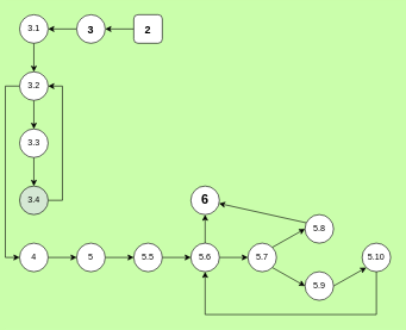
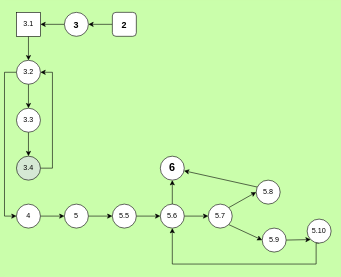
  <mxCell id="0" />
  <mxCell id="1" parent="0" />
  <mxCell id="2" style="edgeStyle=orthogonalEdgeStyle;rounded=0;orthogonalLoop=1;jettySize=auto;html=1;exitX=0;exitY=0.5;exitDx=0;exitDy=0;entryX=1;entryY=0.5;entryDx=0;entryDy=0;" edge="1" parent="1" source="3" target="5"><mxGeometry relative="1" as="geometry" /></mxCell>
  <mxCell id="3" value="&lt;font style=&quot;font-size: 15px;&quot;&gt;&lt;b&gt;2&lt;/b&gt;&lt;/font&gt;" style="whiteSpace=wrap;html=1;aspect=fixed;rounded=1;" vertex="1" parent="1"><mxGeometry x="180" y="20" width="40" height="40" as="geometry" /></mxCell>
  <mxCell id="4" style="edgeStyle=orthogonalEdgeStyle;rounded=0;orthogonalLoop=1;jettySize=auto;html=1;exitX=0;exitY=0.5;exitDx=0;exitDy=0;entryX=1;entryY=0.5;entryDx=0;entryDy=0;" edge="1" parent="1" source="5" target="7"><mxGeometry relative="1" as="geometry" /></mxCell>
  <mxCell id="5" value="&lt;font style=&quot;font-size: 15px;&quot;&gt;&lt;b&gt;3&lt;/b&gt;&lt;/font&gt;" style="ellipse;whiteSpace=wrap;html=1;aspect=fixed;" vertex="1" parent="1"><mxGeometry x="100" y="20" width="40" height="40" as="geometry" /></mxCell>
  <mxCell id="6" style="edgeStyle=orthogonalEdgeStyle;rounded=0;orthogonalLoop=1;jettySize=auto;html=1;exitX=0.5;exitY=1;exitDx=0;exitDy=0;entryX=0.5;entryY=0;entryDx=0;entryDy=0;" edge="1" parent="1" source="7" target="10"><mxGeometry relative="1" as="geometry" /></mxCell>
- <mxCell id="7" value="3.1" style="ellipse;whiteSpace=wrap;html=1;aspect=fixed;" vertex="1" parent="1"><mxGeometry x="20" y="20" width="40" height="40" as="geometry" /></mxCell>
+ <mxCell id="7" value="3.1" style="whiteSpace=wrap;html=1;aspect=fixed;rounded=0;" vertex="1" parent="1"><mxGeometry x="20" y="20" width="40" height="40" as="geometry" /></mxCell>
  <mxCell id="8" style="edgeStyle=orthogonalEdgeStyle;rounded=0;orthogonalLoop=1;jettySize=auto;html=1;exitX=0;exitY=0.5;exitDx=0;exitDy=0;entryX=0;entryY=0.5;entryDx=0;entryDy=0;" edge="1" parent="1" source="10" target="16"><mxGeometry relative="1" as="geometry" /></mxCell>
  <mxCell id="9" style="edgeStyle=orthogonalEdgeStyle;rounded=0;orthogonalLoop=1;jettySize=auto;html=1;exitX=0.5;exitY=1;exitDx=0;exitDy=0;entryX=0.5;entryY=0;entryDx=0;entryDy=0;" edge="1" parent="1" source="10" target="12"><mxGeometry relative="1" as="geometry" /></mxCell>
  <mxCell id="10" value="3.2" style="ellipse;whiteSpace=wrap;html=1;aspect=fixed;" vertex="1" parent="1"><mxGeometry x="20" y="100" width="40" height="40" as="geometry" /></mxCell>
  <mxCell id="11" style="edgeStyle=orthogonalEdgeStyle;rounded=0;orthogonalLoop=1;jettySize=auto;html=1;exitX=0.5;exitY=1;exitDx=0;exitDy=0;" edge="1" parent="1" source="12" target="14"><mxGeometry relative="1" as="geometry" /></mxCell>
  <mxCell id="12" value="3.3" style="ellipse;whiteSpace=wrap;html=1;aspect=fixed;" vertex="1" parent="1"><mxGeometry x="20" y="180" width="40" height="40" as="geometry" /></mxCell>
  <mxCell id="13" style="edgeStyle=orthogonalEdgeStyle;rounded=0;orthogonalLoop=1;jettySize=auto;html=1;exitX=1;exitY=0.5;exitDx=0;exitDy=0;entryX=1;entryY=0.5;entryDx=0;entryDy=0;" edge="1" parent="1" source="14" target="10"><mxGeometry relative="1" as="geometry" /></mxCell>
  <mxCell id="14" value="3.4" style="ellipse;whiteSpace=wrap;html=1;aspect=fixed;fillColor=#d5e8d4;" vertex="1" parent="1"><mxGeometry x="20" y="260" width="40" height="40" as="geometry" /></mxCell>
  <mxCell id="15" style="edgeStyle=orthogonalEdgeStyle;rounded=0;orthogonalLoop=1;jettySize=auto;html=1;exitX=1;exitY=0.5;exitDx=0;exitDy=0;" edge="1" parent="1" source="16" target="18"><mxGeometry relative="1" as="geometry" /></mxCell>
  <mxCell id="16" value="&lt;div&gt;4&lt;/div&gt;" style="ellipse;whiteSpace=wrap;html=1;aspect=fixed;" vertex="1" parent="1"><mxGeometry x="20" y="340" width="40" height="40" as="geometry" /></mxCell>
  <mxCell id="17" style="edgeStyle=orthogonalEdgeStyle;rounded=0;orthogonalLoop=1;jettySize=auto;html=1;exitX=1;exitY=0.5;exitDx=0;exitDy=0;entryX=0;entryY=0.5;entryDx=0;entryDy=0;" edge="1" parent="1" source="18" target="20"><mxGeometry relative="1" as="geometry" /></mxCell>
  <mxCell id="18" value="5" style="ellipse;whiteSpace=wrap;html=1;aspect=fixed;" vertex="1" parent="1"><mxGeometry x="100" y="340" width="40" height="40" as="geometry" /></mxCell>
  <mxCell id="19" style="edgeStyle=orthogonalEdgeStyle;rounded=0;orthogonalLoop=1;jettySize=auto;html=1;exitX=1;exitY=0.5;exitDx=0;exitDy=0;entryX=0;entryY=0.5;entryDx=0;entryDy=0;" edge="1" parent="1" source="20" target="23"><mxGeometry relative="1" as="geometry" /></mxCell>
  <mxCell id="20" value="5.5" style="ellipse;whiteSpace=wrap;html=1;aspect=fixed;" vertex="1" parent="1"><mxGeometry x="180" y="340" width="40" height="40" as="geometry" /></mxCell>
  <mxCell id="21" style="edgeStyle=orthogonalEdgeStyle;rounded=0;orthogonalLoop=1;jettySize=auto;html=1;exitX=1;exitY=0.5;exitDx=0;exitDy=0;entryX=0;entryY=0.5;entryDx=0;entryDy=0;" edge="1" parent="1" source="23" target="26"><mxGeometry relative="1" as="geometry" /></mxCell>
  <mxCell id="22" style="edgeStyle=orthogonalEdgeStyle;rounded=0;orthogonalLoop=1;jettySize=auto;html=1;exitX=0.5;exitY=0;exitDx=0;exitDy=0;entryX=0.5;entryY=1;entryDx=0;entryDy=0;" edge="1" parent="1" source="23" target="33"><mxGeometry relative="1" as="geometry" /></mxCell>
  <mxCell id="23" value="5.6" style="ellipse;whiteSpace=wrap;html=1;aspect=fixed;" vertex="1" parent="1"><mxGeometry x="260" y="340" width="40" height="40" as="geometry" /></mxCell>
  <mxCell id="24" style="rounded=0;orthogonalLoop=1;jettySize=auto;html=1;exitX=1;exitY=0;exitDx=0;exitDy=0;entryX=0;entryY=0.5;entryDx=0;entryDy=0;" edge="1" parent="1" source="26" target="28"><mxGeometry relative="1" as="geometry" /></mxCell>
  <mxCell id="25" style="rounded=0;orthogonalLoop=1;jettySize=auto;html=1;exitX=1;exitY=1;exitDx=0;exitDy=0;entryX=0;entryY=0.5;entryDx=0;entryDy=0;" edge="1" parent="1" source="26" target="30"><mxGeometry relative="1" as="geometry" /></mxCell>
  <mxCell id="26" value="5.7" style="ellipse;whiteSpace=wrap;html=1;aspect=fixed;" vertex="1" parent="1"><mxGeometry x="340" y="340" width="40" height="40" as="geometry" /></mxCell>
  <mxCell id="27" style="rounded=0;orthogonalLoop=1;jettySize=auto;html=1;exitX=1;exitY=0.5;exitDx=0;exitDy=0;" edge="1" parent="1" source="28" target="33"><mxGeometry relative="1" as="geometry" /></mxCell>
  <mxCell id="28" value="5.8" style="ellipse;whiteSpace=wrap;html=1;aspect=fixed;" vertex="1" parent="1"><mxGeometry x="420" y="300" width="40" height="40" as="geometry" /></mxCell>
  <mxCell id="29" style="rounded=0;orthogonalLoop=1;jettySize=auto;html=1;exitX=1;exitY=0.5;exitDx=0;exitDy=0;entryX=0;entryY=1;entryDx=0;entryDy=0;" edge="1" parent="1" source="30" target="32"><mxGeometry relative="1" as="geometry" /></mxCell>
- <mxCell id="30" value="5.9" style="ellipse;whiteSpace=wrap;html=1;aspect=fixed;" vertex="1" parent="1"><mxGeometry x="420" y="380" width="40" height="40" as="geometry" /></mxCell>
+ <mxCell id="30" value="5.9" style="ellipse;whiteSpace=wrap;html=1;aspect=fixed;" vertex="1" parent="1"><mxGeometry x="430" y="380" width="40" height="40" as="geometry" /></mxCell>
  <mxCell id="31" style="edgeStyle=orthogonalEdgeStyle;rounded=0;orthogonalLoop=1;jettySize=auto;html=1;exitX=0.5;exitY=1;exitDx=0;exitDy=0;entryX=0.5;entryY=1;entryDx=0;entryDy=0;" edge="1" parent="1" source="32" target="23"><mxGeometry relative="1" as="geometry"><Array as="points"><mxPoint x="520" y="440" /><mxPoint x="280" y="440" /></Array></mxGeometry></mxCell>
- <mxCell id="32" value="5.10" style="ellipse;whiteSpace=wrap;html=1;aspect=fixed;" vertex="1" parent="1"><mxGeometry x="500" y="340" width="40" height="40" as="geometry" /></mxCell>
+ <mxCell id="32" value="5.10" style="ellipse;whiteSpace=wrap;html=1;aspect=fixed;" vertex="1" parent="1"><mxGeometry x="505" y="365" width="40" height="40" as="geometry" /></mxCell>
  <mxCell id="33" value="&lt;div style=&quot;font-size: 13px;&quot;&gt;&lt;font style=&quot;font-size: 18px;&quot;&gt;&lt;b&gt;6&lt;/b&gt;&lt;/font&gt;&lt;/div&gt;" style="ellipse;whiteSpace=wrap;html=1;aspect=fixed;" vertex="1" parent="1"><mxGeometry x="260" y="260" width="40" height="40" as="geometry" /></mxCell>
